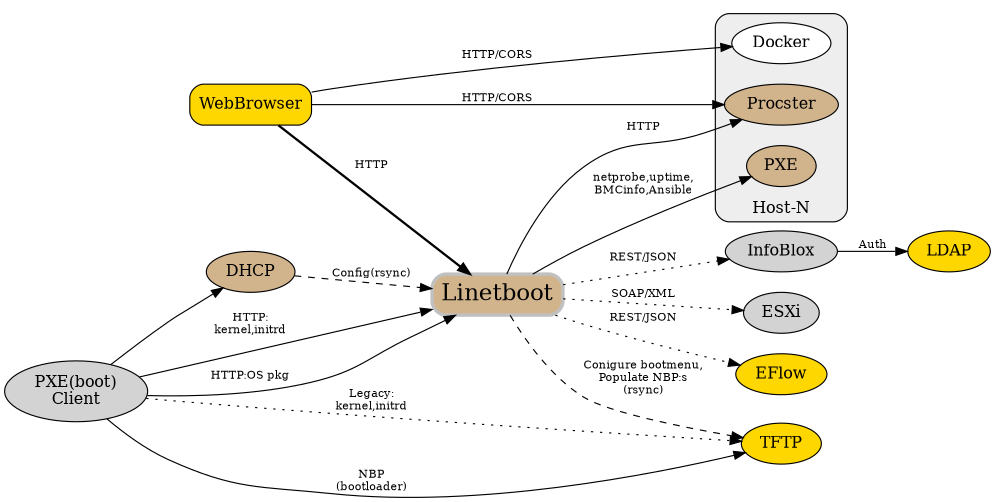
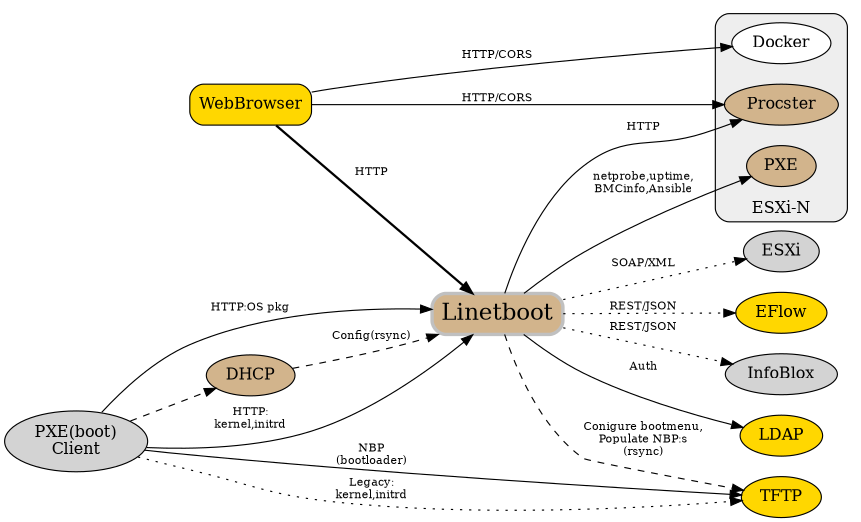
  digraph {
    rankdir=LR
    node [fillcolor=tan style=filled]
    edge [fontsize=10]
    n1 [label=PXE]
    Docker [fillcolor=white]
    Procster
    n4 [color=gray fontsize=20 label=Linetboot penwidth=3.0 shape=box style="rounded,filled"]
    n5 [fillcolor=gold label=LDAP]
    ESXi [fillcolor=lightgrey]
    EFlow [fillcolor=gold]
    InfoBlox [fillcolor=lightgrey]
    TFTP [fillcolor=gold]
    DHCP
    n11 [fillcolor=gold label=WebBrowser shape=box style="rounded,filled"]
    n12 [fillcolor=lightgrey label="PXE(boot)\nClient"]
    subgraph cluster_1 {
      bgcolor="#eeeeee"
-     label="Host-N"
+     label="ESXi-N"
      labelloc=b
      style=rounded
      n1
      Docker
      Procster
    }
    n4 -> n1 [label="netprobe,uptime,\nBMCinfo,Ansible"]
    n4 -> Procster [label=HTTP]
-   InfoBlox -> n5 [label=Auth]
+   n4 -> n5 [label=Auth]
    n4 -> ESXi [label="SOAP/XML" style=dotted]
    n4 -> EFlow [label="REST/JSON" style=dotted]
    n4 -> InfoBlox [label="REST/JSON" style=dotted]
    n4 -> TFTP [label="Conigure bootmenu,\nPopulate NBP:s\n(rsync)" style=dashed]
    DHCP -> n4 [label="Config\(rsync)" style=dashed]
    n11 -> Docker [label="HTTP/CORS"]
    n11 -> Procster [label="HTTP/CORS"]
    n11 -> n4 [label=HTTP penwidth=2.0]
    n12 -> n4 [label="HTTP:\nkernel,initrd"]
    n12 -> n4 [label="HTTP:OS pkg"]
    n12 -> TFTP [label="NBP\n(bootloader)"]
    n12 -> TFTP [label="Legacy:\nkernel,initrd" style=dotted]
-   n12 -> DHCP
+   n12 -> DHCP [style=dashed]
  }
